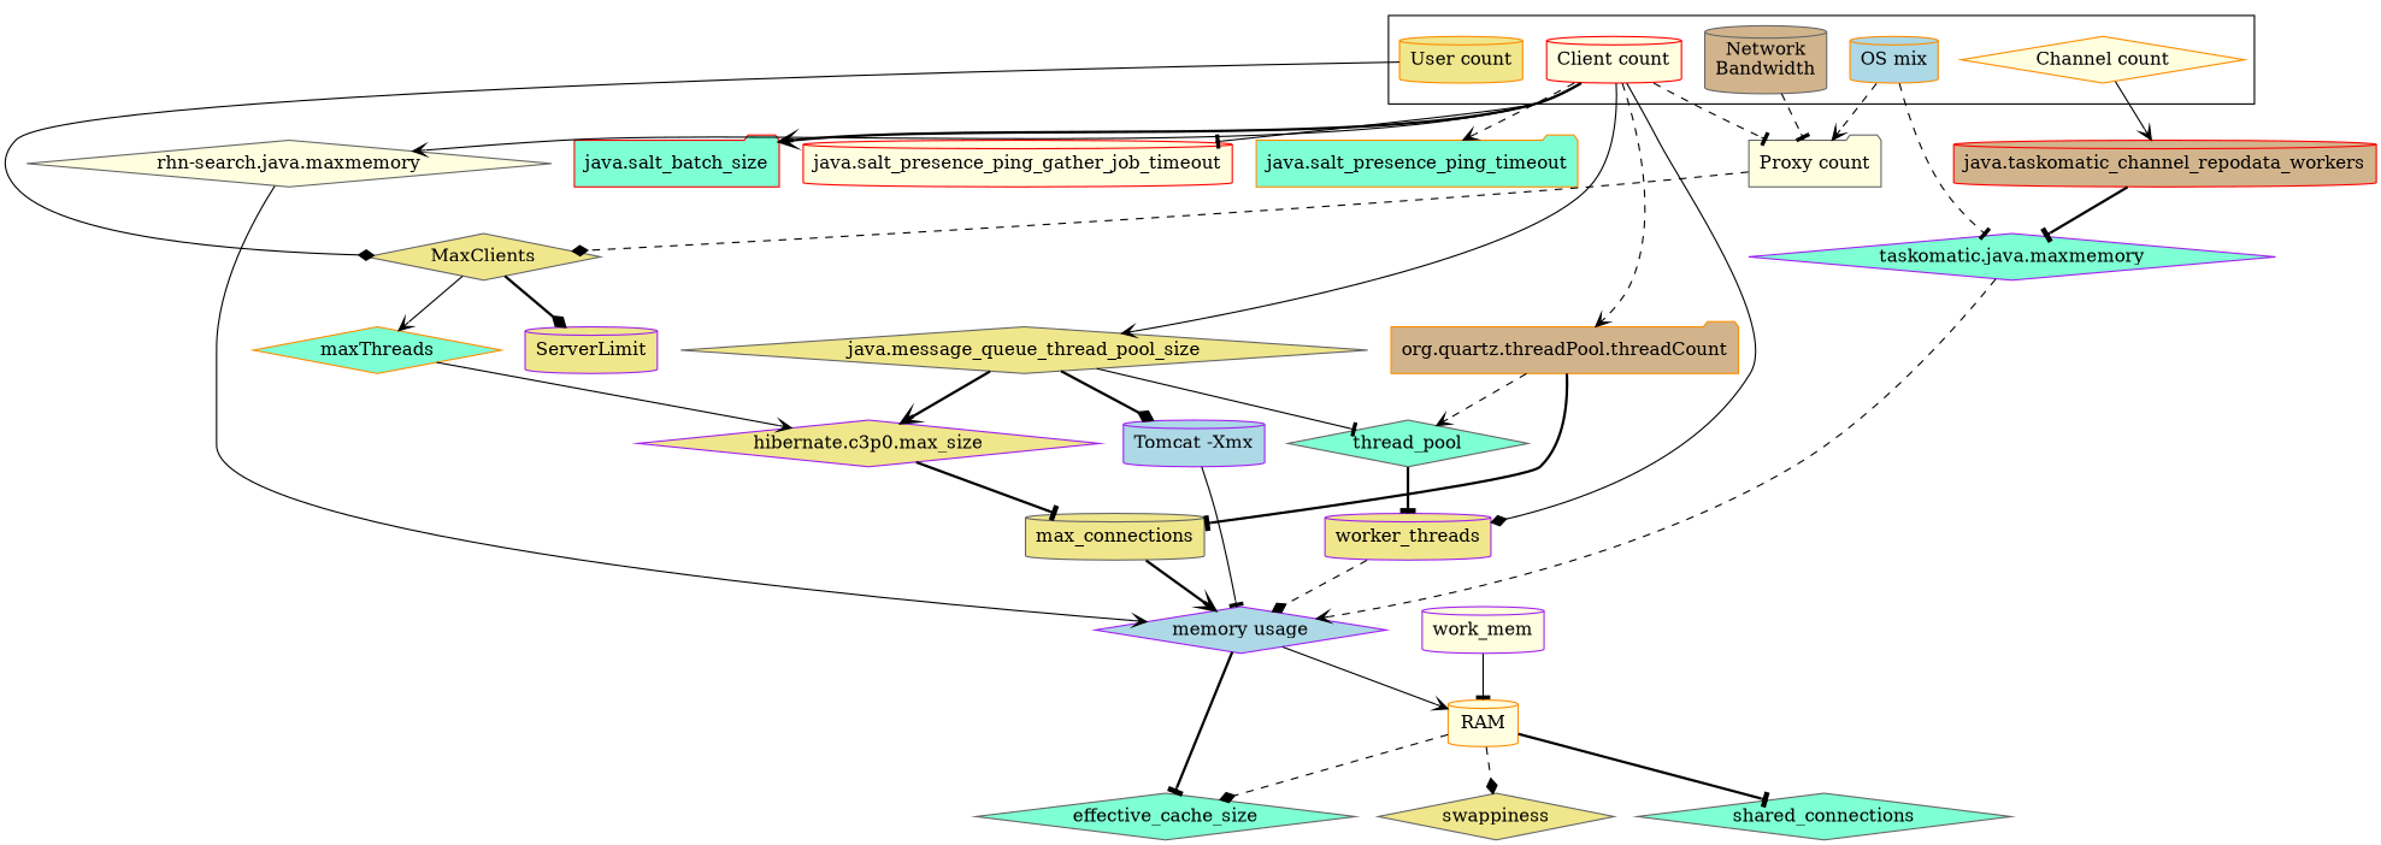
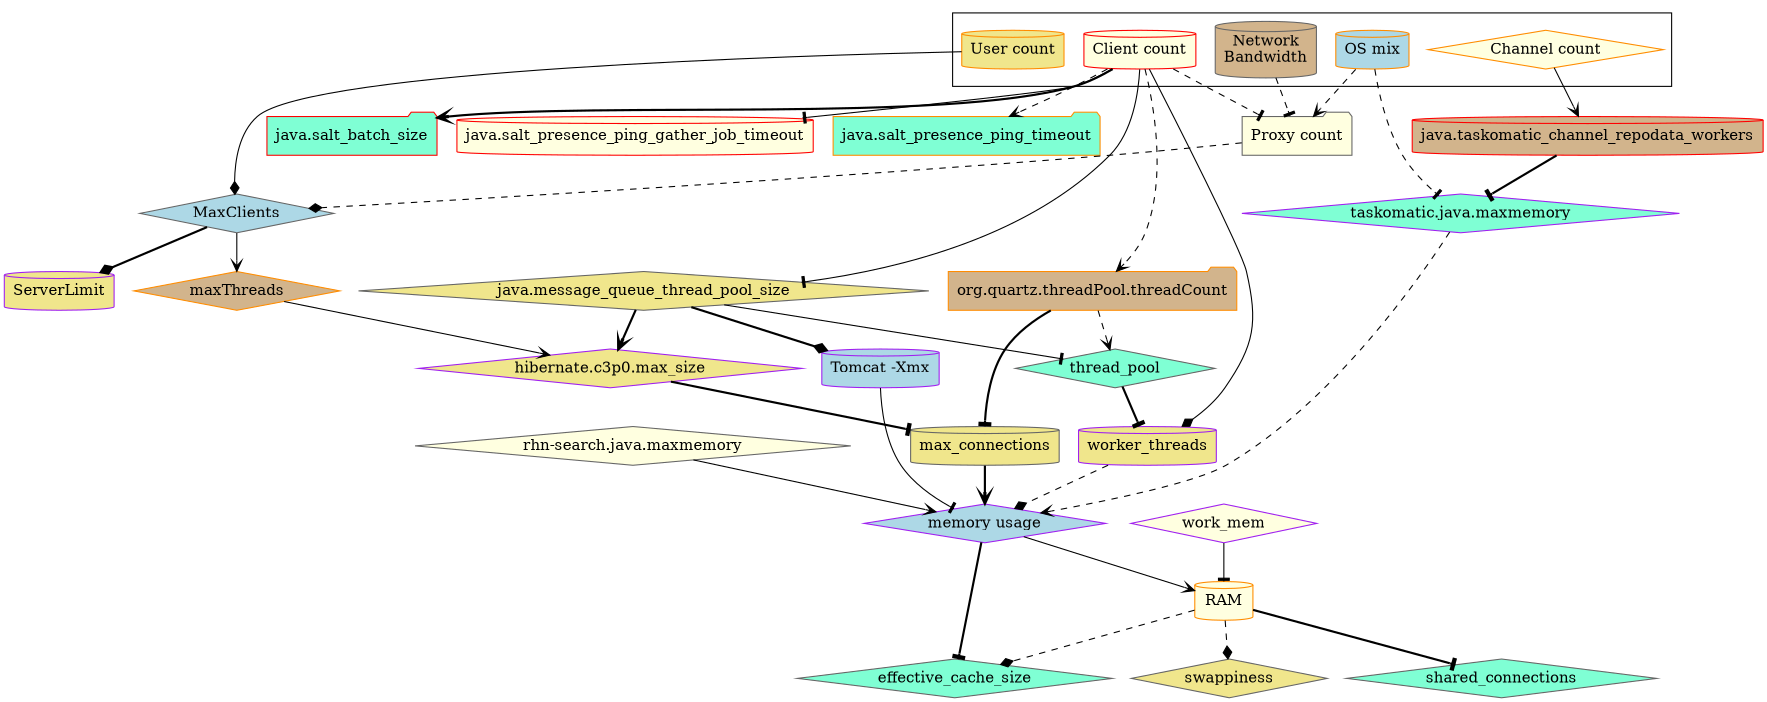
  digraph {
    node [color=gray40 fillcolor=lightyellow shape=diamond style=filled]
    edge [arrowhead=tee style=solid]
    "Network\nBandwidth" [fillcolor=tan shape=cylinder]
    "Client count" [color=red shape=cylinder]
    "Channel count" [color=darkorange]
    "OS mix" [color=darkorange fillcolor=lightblue shape=cylinder]
    "User count" [color=darkorange fillcolor=khaki shape=cylinder]
    "Proxy count" [shape=folder]
    "java.message_queue_thread_pool_size" [file="/etc/rhn/rhn.conf" fillcolor=khaki]
    "java.salt_batch_size" [color=red file="/etc/rhn/rhn.conf" fillcolor=aquamarine shape=folder]
    "java.salt_presence_ping_gather_job_timeout" [color=red shape=cylinder]
    "java.salt_presence_ping_timeout" [color=darkorange fillcolor=aquamarine shape=folder]
    "org.quartz.threadPool.threadCount" [color=darkorange file="/etc/rhn/rhn.conf" fillcolor=tan shape=folder]
    "rhn-search.java.maxmemory" [file="/etc/rhn/rhn.conf"]
    worker_threads [color=purple file="/etc/salt/master.d/tuning.conf" fillcolor=khaki shape=cylinder]
    "java.taskomatic_channel_repodata_workers" [color=red fillcolor=tan shape=cylinder]
    "taskomatic.java.maxmemory" [color=purple file="/etc/rhn/rhn.conf" fillcolor=aquamarine]
-   MaxClients [file="/etc/apache2/server-tuning.conf" fillcolor=khaki]
+   MaxClients [file="/etc/apache2/server-tuning.conf" fillcolor=lightblue]
    "hibernate.c3p0.max_size" [color=purple file="/etc/rhn/rhn.conf" fillcolor=khaki]
    thread_pool [file="/etc/salt/master.d/tuning.conf" fillcolor=aquamarine]
    "Tomcat -Xmx" [color=purple file="/etc/sysconfig/tomcat" fillcolor=lightblue shape=cylinder]
    max_connections [file="/var/lib/pgsql/data/postgresql.conf" fillcolor=khaki shape=cylinder]
    "memory usage" [color=purple fillcolor=lightblue]
-   maxThreads [color=darkorange file="/etc/tomcat/server.xml" fillcolor=aquamarine]
+   maxThreads [color=darkorange file="/etc/tomcat/server.xml" fillcolor=tan]
    ServerLimit [color=purple file="/etc/apache2/server-tuning.conf" fillcolor=khaki shape=cylinder]
    effective_cache_size [file="/var/lib/pgsql/data/postgresql.conf" fillcolor=aquamarine]
    RAM [color=darkorange shape=cylinder]
    n26 [file="/var/lib/pgsql/data/postgresql.conf" fillcolor=aquamarine label=shared_connections]
    swappiness [file="/etc/sysctl.conf" fillcolor=khaki]
-   work_mem [color=purple file="/var/lib/pgsql/data/postgresql.conf" shape=cylinder]
+   work_mem [color=purple file="/var/lib/pgsql/data/postgresql.conf"]
    subgraph cluster_1 {
      "Network\nBandwidth"
      "Client count"
      "Channel count"
      "OS mix"
      "User count"
    }
    "Network\nBandwidth" -> "Proxy count" [style=dashed]
    "Client count" -> "Proxy count" [style=dashed]
-   "Client count" -> "java.message_queue_thread_pool_size" [arrowhead=vee]
+   "Client count" -> "java.message_queue_thread_pool_size"
    "Client count" -> "java.salt_batch_size" [arrowhead=vee style=bold]
    "Client count" -> "java.salt_presence_ping_gather_job_timeout"
    "Client count" -> "java.salt_presence_ping_timeout" [arrowhead=vee style=dashed]
    "Client count" -> "org.quartz.threadPool.threadCount" [arrowhead=vee style=dashed]
-   "Client count" -> "rhn-search.java.maxmemory" [arrowhead=vee]
    "Client count" -> worker_threads [arrowhead=diamond]
    "Channel count" -> "java.taskomatic_channel_repodata_workers" [arrowhead=vee]
    "OS mix" -> "Proxy count" [arrowhead=vee style=dashed]
    "OS mix" -> "taskomatic.java.maxmemory" [style=dashed]
    "User count" -> MaxClients [arrowhead=diamond]
    "Proxy count" -> MaxClients [arrowhead=diamond style=dashed]
    "java.message_queue_thread_pool_size" -> "hibernate.c3p0.max_size" [arrowhead=vee style=bold]
    "java.message_queue_thread_pool_size" -> thread_pool
    "java.message_queue_thread_pool_size" -> "Tomcat -Xmx" [arrowhead=diamond style=bold]
    "org.quartz.threadPool.threadCount" -> thread_pool [arrowhead=vee style=dashed]
    "org.quartz.threadPool.threadCount" -> max_connections [style=bold]
    "rhn-search.java.maxmemory" -> "memory usage" [arrowhead=vee]
    worker_threads -> "memory usage" [arrowhead=diamond style=dashed]
    "java.taskomatic_channel_repodata_workers" -> "taskomatic.java.maxmemory" [style=bold]
    "taskomatic.java.maxmemory" -> "memory usage" [arrowhead=vee style=dashed]
    MaxClients -> maxThreads [arrowhead=vee]
    MaxClients -> ServerLimit [arrowhead=diamond style=bold]
    "hibernate.c3p0.max_size" -> max_connections [style=bold]
    thread_pool -> worker_threads [style=bold]
    "Tomcat -Xmx" -> "memory usage"
    max_connections -> "memory usage" [arrowhead=vee style=bold]
    "memory usage" -> effective_cache_size [style=bold]
    "memory usage" -> RAM [arrowhead=vee]
    maxThreads -> "hibernate.c3p0.max_size" [arrowhead=vee]
    RAM -> effective_cache_size [arrowhead=diamond style=dashed]
    RAM -> n26 [style=bold]
    RAM -> swappiness [arrowhead=diamond style=dashed]
    work_mem -> RAM
  }
